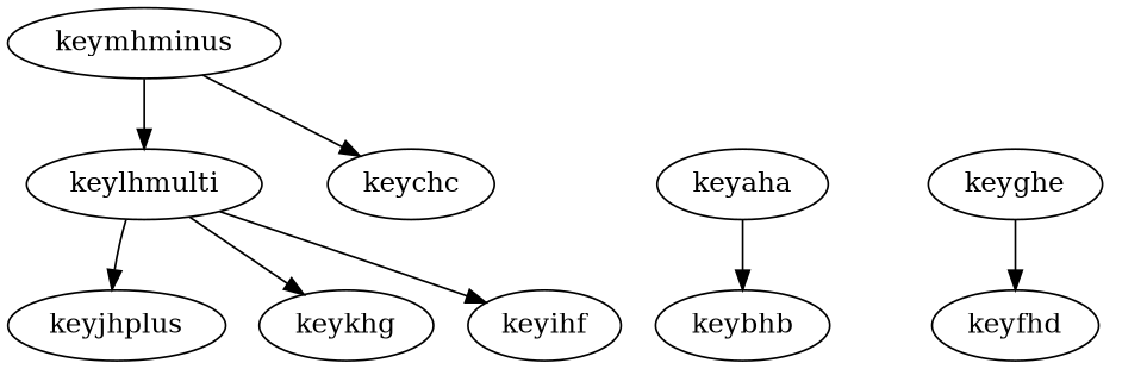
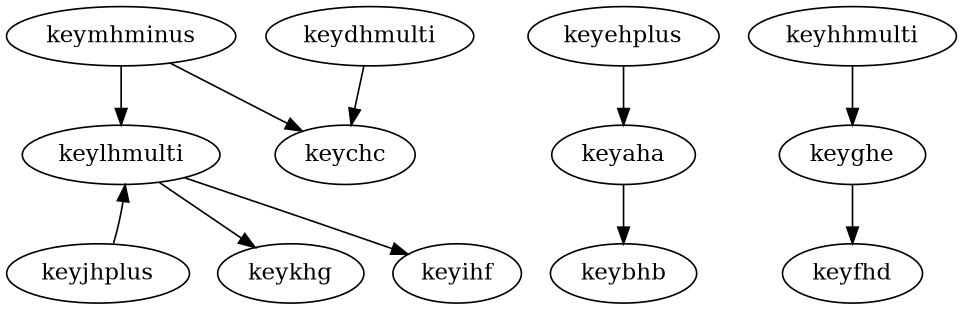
  digraph {
    keymhminus
    keylhmulti
    keychc
+   keyehplus
    keyaha
    keyjhplus
    keykhg
    keyihf
    keybhb
+   keydhmulti
+   keyhhmulti
    keyghe
    keyfhd
    keymhminus -> keylhmulti
    keymhminus -> keychc
-   keylhmulti -> keyjhplus
+   keyjhplus -> keylhmulti
    keylhmulti -> keykhg
    keylhmulti -> keyihf
+   keyehplus -> keyaha
    keyaha -> keybhb
+   keydhmulti -> keychc
+   keyhhmulti -> keyghe
    keyghe -> keyfhd
  }
